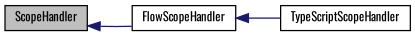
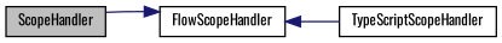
  digraph {
    fontname=Oswald
    rankdir=LR
    node [color=black fillcolor=white fontname=Oswald fontsize=10 shape=record style=filled]
    edge [color=midnightblue dir=back fontname=Oswald fontsize=10 labelfontname=Helvetica labelfontsize=10 style=solid]
    n1 [fillcolor=grey75 fontcolor=black height=0.2 label=ScopeHandler width=0.4]
    n2 [height=0.2 label=FlowScopeHandler width=0.4]
    n3 [height=0.2 label=TypeScriptScopeHandler width=0.4]
-   n1 -> n2
+   n2 -> n1
    n2 -> n3
  }
